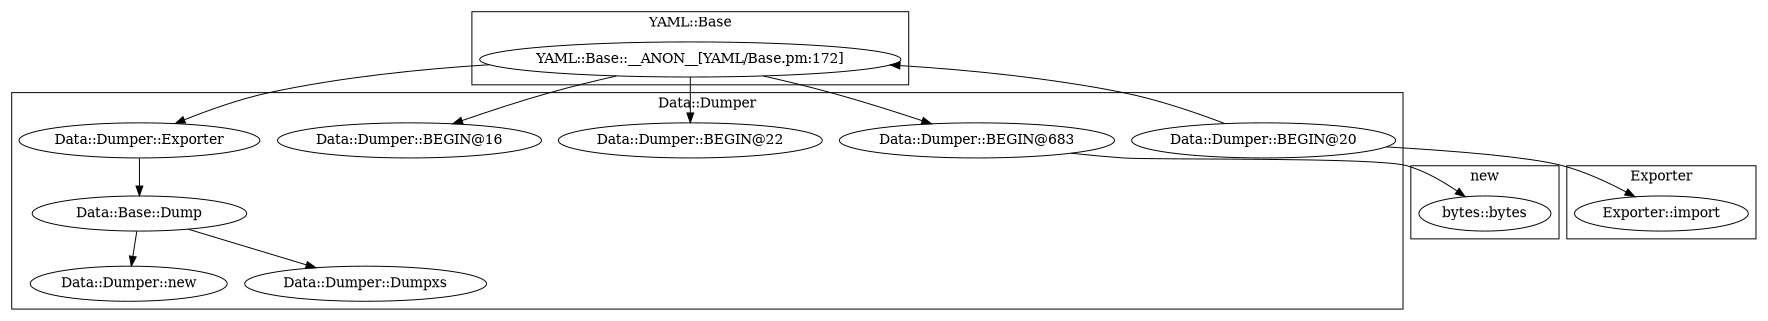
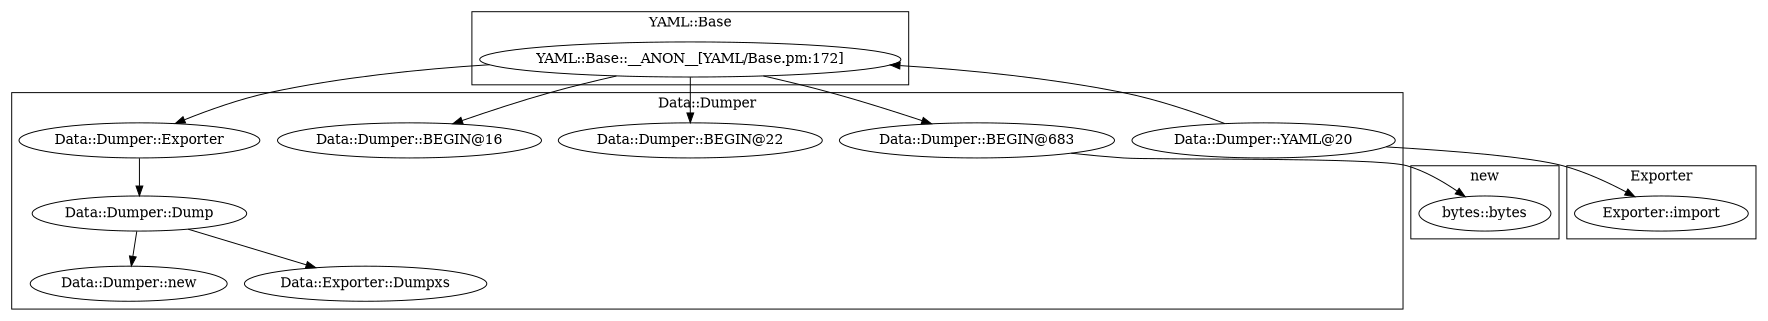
  digraph {
-   "Data::Dumper::Dump" [label="Data::Base::Dump"]
+   "Data::Dumper::Dump"
    "Data::Dumper::BEGIN@683"
    n3 [label="Data::Dumper::Exporter"]
    "Data::Dumper::BEGIN@22"
    "Data::Dumper::BEGIN@16"
    "Data::Dumper::new"
-   "Data::Dumper::Dumpxs"
-   "Data::Dumper::BEGIN@20"
+   "Data::Dumper::Dumpxs" [label="Data::Exporter::Dumpxs"]
+   "Data::Dumper::BEGIN@20" [label="Data::Dumper::YAML@20"]
    "YAML::Base::__ANON__[YAML/Base.pm:172]"
    n10 [label="bytes::bytes"]
    "Exporter::import"
    subgraph cluster_1 {
      label="Data::Dumper"
      "Data::Dumper::Dump"
      "Data::Dumper::BEGIN@683"
      n3
      "Data::Dumper::BEGIN@22"
      "Data::Dumper::BEGIN@16"
      "Data::Dumper::new"
      "Data::Dumper::Dumpxs"
      "Data::Dumper::BEGIN@20"
    }
    subgraph cluster_2 {
      label="YAML::Base"
      "YAML::Base::__ANON__[YAML/Base.pm:172]"
    }
    subgraph cluster_3 {
      label=new
      n10
    }
    subgraph cluster_4 {
      label=Exporter
      "Exporter::import"
    }
    "Data::Dumper::Dump" -> "Data::Dumper::new"
    "Data::Dumper::Dump" -> "Data::Dumper::Dumpxs"
    "Data::Dumper::BEGIN@683" -> n10
    n3 -> "Data::Dumper::Dump"
    "Data::Dumper::BEGIN@20" -> "YAML::Base::__ANON__[YAML/Base.pm:172]"
    "Data::Dumper::BEGIN@20" -> "Exporter::import"
    "YAML::Base::__ANON__[YAML/Base.pm:172]" -> "Data::Dumper::BEGIN@683"
    "YAML::Base::__ANON__[YAML/Base.pm:172]" -> n3
    "YAML::Base::__ANON__[YAML/Base.pm:172]" -> "Data::Dumper::BEGIN@22"
    "YAML::Base::__ANON__[YAML/Base.pm:172]" -> "Data::Dumper::BEGIN@16"
  }
